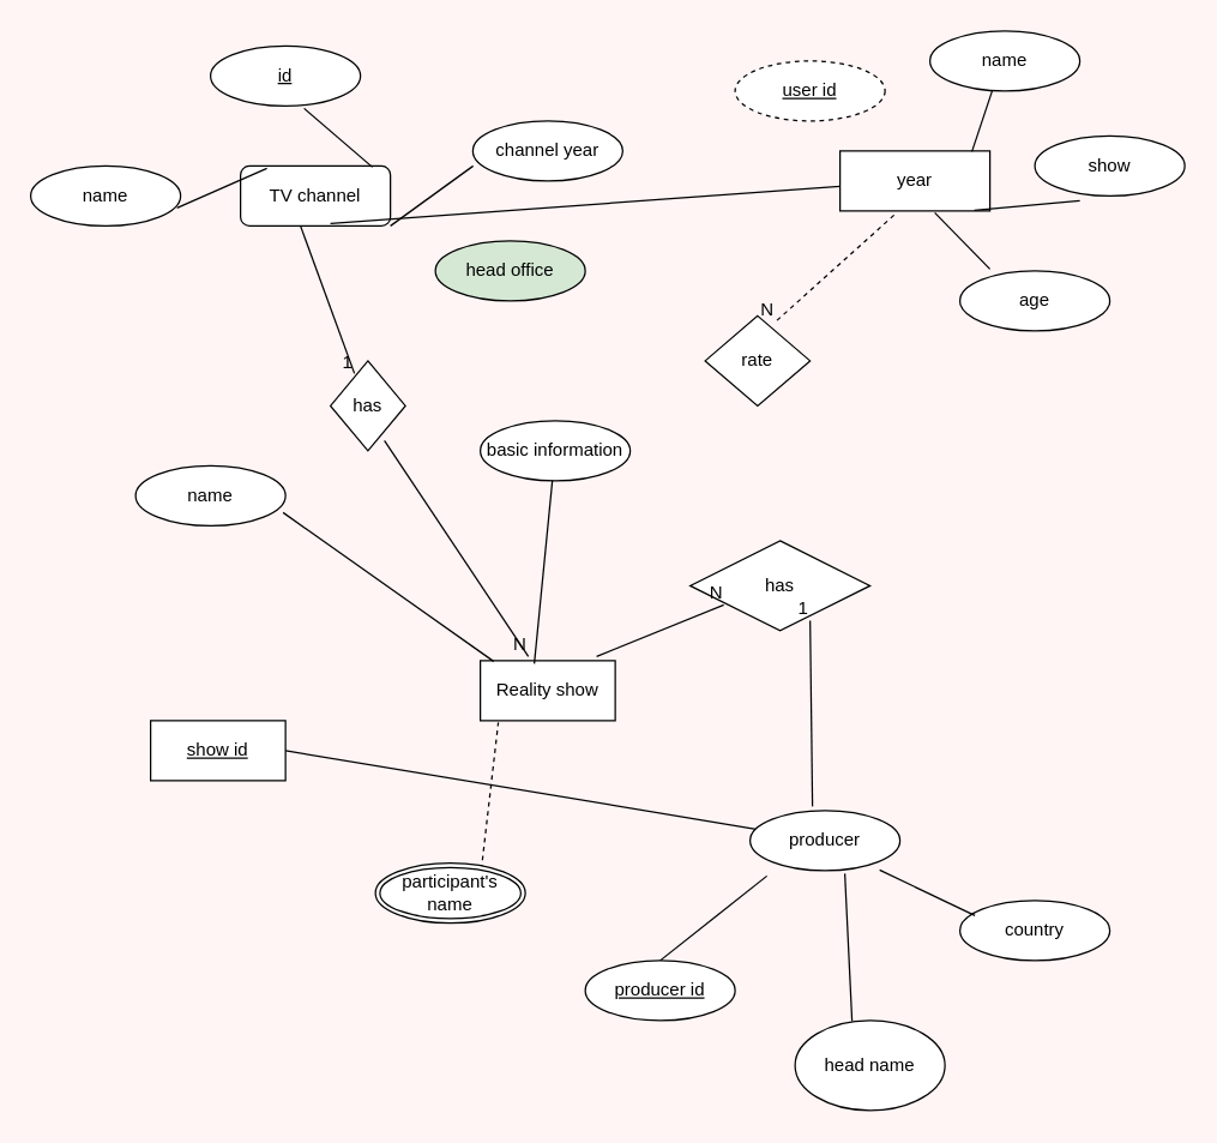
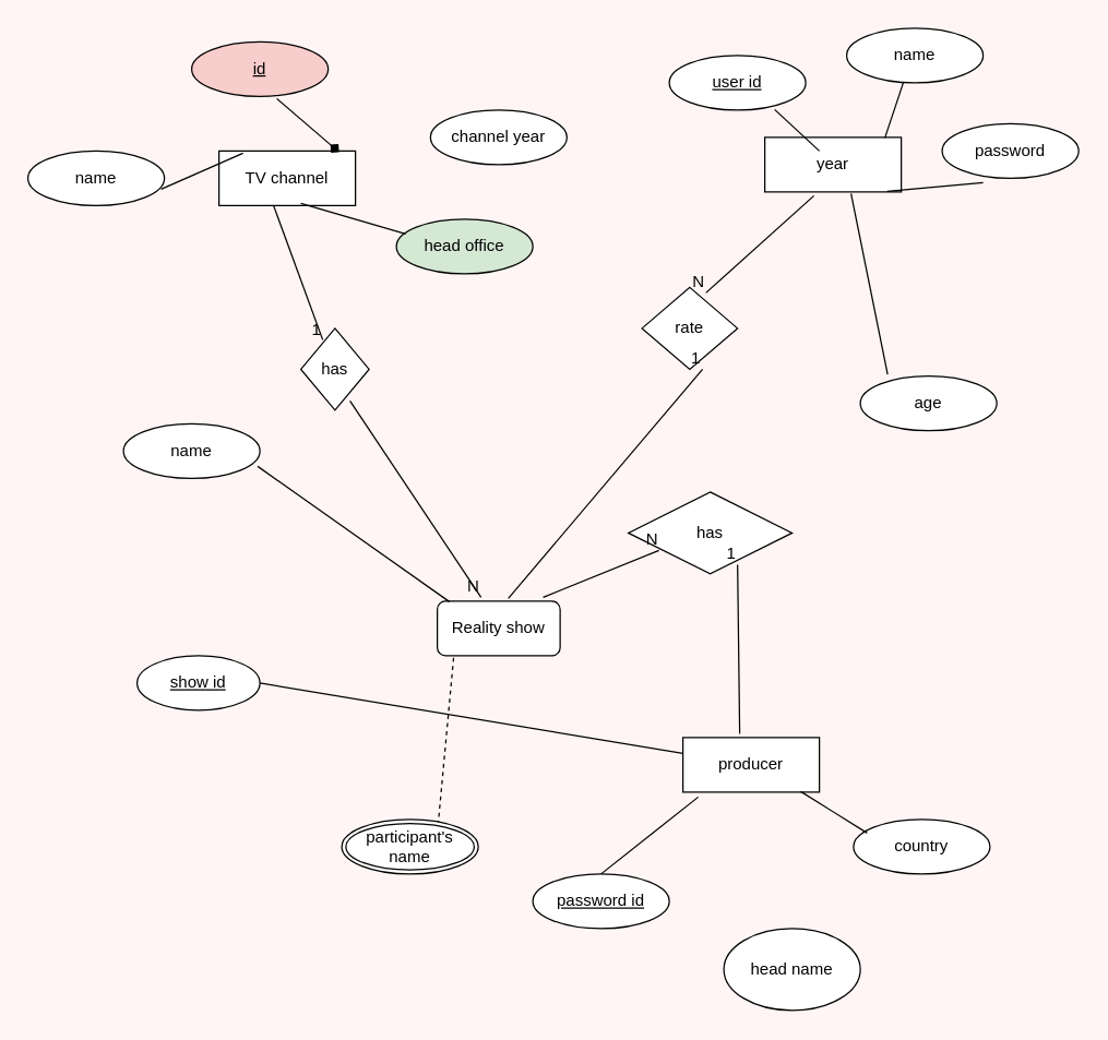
  <mxCell id="0" />
  <mxCell id="1" parent="0" />
- <mxCell id="2" value="Reality show" style="whiteSpace=wrap;html=1;align=center;" parent="1" vertex="1"><mxGeometry x="320" y="440" width="90" height="40" as="geometry" /></mxCell>
- <mxCell id="3" value="show id" style="whiteSpace=wrap;html=1;align=center;fontStyle=4;rounded=0;" vertex="1" parent="1"><mxGeometry x="100" y="480" width="90" height="40" as="geometry" /></mxCell>
+ <mxCell id="2" value="Reality show" style="whiteSpace=wrap;html=1;align=center;rounded=1;" parent="1" vertex="1"><mxGeometry x="320" y="440" width="90" height="40" as="geometry" /></mxCell>
+ <mxCell id="3" value="show id" style="ellipse;whiteSpace=wrap;html=1;align=center;fontStyle=4;" vertex="1" parent="1"><mxGeometry x="100" y="480" width="90" height="40" as="geometry" /></mxCell>
  <mxCell id="4" value="" style="endArrow=none;html=1;rounded=0;exitX=1;exitY=0.5;exitDx=0;exitDy=0;" edge="1" parent="1" source="3" target="12"><mxGeometry relative="1" as="geometry"><mxPoint x="210" y="510" as="sourcePoint" /><mxPoint x="290" y="510" as="targetPoint" /></mxGeometry></mxCell>
  <mxCell id="5" value="name" style="ellipse;whiteSpace=wrap;html=1;align=center;" vertex="1" parent="1"><mxGeometry x="90" y="310" width="100" height="40" as="geometry" /></mxCell>
  <mxCell id="6" value="" style="endArrow=none;html=1;rounded=0;exitX=0.984;exitY=0.78;exitDx=0;exitDy=0;exitPerimeter=0;entryX=0.098;entryY=0.01;entryDx=0;entryDy=0;entryPerimeter=0;" edge="1" parent="1" source="5" target="2"><mxGeometry relative="1" as="geometry"><mxPoint x="180" y="400" as="sourcePoint" /><mxPoint x="340" y="400" as="targetPoint" /></mxGeometry></mxCell>
- <mxCell id="7" value="basic information" style="ellipse;whiteSpace=wrap;html=1;align=center;" vertex="1" parent="1"><mxGeometry x="320" y="280" width="100" height="40" as="geometry" /></mxCell>
- <mxCell id="8" value="" style="endArrow=none;html=1;rounded=0;exitX=0.4;exitY=0.05;exitDx=0;exitDy=0;exitPerimeter=0;" edge="1" parent="1" source="2" target="7"><mxGeometry relative="1" as="geometry"><mxPoint x="290" y="500" as="sourcePoint" /><mxPoint x="380" y="340" as="targetPoint" /><Array as="points" /></mxGeometry></mxCell>
  <mxCell id="9" value="" style="endArrow=none;html=1;rounded=0;exitX=0.7;exitY=0.25;exitDx=0;exitDy=0;exitPerimeter=0;entryX=0.133;entryY=1.03;entryDx=0;entryDy=0;entryPerimeter=0;dashed=1;" edge="1" parent="1" source="10" target="2"><mxGeometry relative="1" as="geometry"><mxPoint x="308.8" y="589.2" as="sourcePoint" /><mxPoint x="340" y="500" as="targetPoint" /></mxGeometry></mxCell>
- <mxCell id="10" value="participant's name" style="ellipse;shape=doubleEllipse;margin=3;whiteSpace=wrap;html=1;align=center;" vertex="1" parent="1"><mxGeometry x="250" y="575" width="100" height="40" as="geometry" /></mxCell>
+ <mxCell id="10" value="participant's name" style="ellipse;shape=doubleEllipse;margin=3;whiteSpace=wrap;html=1;align=center;" vertex="1" parent="1"><mxGeometry x="250" y="600" width="100" height="40" as="geometry" /></mxCell>
  <mxCell id="11" value="has" style="shape=rhombus;perimeter=rhombusPerimeter;whiteSpace=wrap;html=1;align=center;" vertex="1" parent="1"><mxGeometry x="460" y="360" width="120" height="60" as="geometry" /></mxCell>
- <mxCell id="12" value="producer" style="ellipse;whiteSpace=wrap;html=1;align=center;" vertex="1" parent="1"><mxGeometry x="500" y="540" width="100" height="40" as="geometry" /></mxCell>
- <mxCell id="13" value="producer id" style="ellipse;whiteSpace=wrap;html=1;align=center;fontStyle=4;" vertex="1" parent="1"><mxGeometry x="390" y="640" width="100" height="40" as="geometry" /></mxCell>
+ <mxCell id="12" value="producer" style="whiteSpace=wrap;html=1;align=center;" vertex="1" parent="1"><mxGeometry x="500" y="540" width="100" height="40" as="geometry" /></mxCell>
+ <mxCell id="13" value="password id" style="ellipse;whiteSpace=wrap;html=1;align=center;fontStyle=4;" vertex="1" parent="1"><mxGeometry x="390" y="640" width="100" height="40" as="geometry" /></mxCell>
  <mxCell id="14" value="head name" style="ellipse;whiteSpace=wrap;html=1;align=center;" vertex="1" parent="1"><mxGeometry x="530" y="680" width="100" height="60" as="geometry" /></mxCell>
- <mxCell id="15" value="country" style="ellipse;whiteSpace=wrap;html=1;align=center;" vertex="1" parent="1"><mxGeometry x="640" y="600" width="100" height="40" as="geometry" /></mxCell>
+ <mxCell id="15" value="country" style="ellipse;whiteSpace=wrap;html=1;align=center;" vertex="1" parent="1"><mxGeometry x="625" y="600" width="100" height="40" as="geometry" /></mxCell>
  <mxCell id="16" value="" style="endArrow=none;html=1;rounded=0;exitX=0.5;exitY=0;exitDx=0;exitDy=0;entryX=0.112;entryY=1.09;entryDx=0;entryDy=0;entryPerimeter=0;" edge="1" parent="1" source="13" target="12"><mxGeometry relative="1" as="geometry"><mxPoint x="460" y="570" as="sourcePoint" /><mxPoint x="620" y="570" as="targetPoint" /></mxGeometry></mxCell>
  <mxCell id="17" value="" style="endArrow=none;html=1;rounded=0;exitX=0.1;exitY=0.25;exitDx=0;exitDy=0;exitPerimeter=0;entryX=0.864;entryY=0.99;entryDx=0;entryDy=0;entryPerimeter=0;" edge="1" parent="1" source="15" target="12"><mxGeometry relative="1" as="geometry"><mxPoint x="460" y="570" as="sourcePoint" /><mxPoint x="590" y="560" as="targetPoint" /></mxGeometry></mxCell>
- <mxCell id="18" value="" style="endArrow=none;html=1;rounded=0;exitX=0.38;exitY=0.007;exitDx=0;exitDy=0;exitPerimeter=0;entryX=0.632;entryY=1.05;entryDx=0;entryDy=0;entryPerimeter=0;" edge="1" parent="1" source="14" target="12"><mxGeometry relative="1" as="geometry"><mxPoint x="460" y="570" as="sourcePoint" /><mxPoint x="550" y="580" as="targetPoint" /></mxGeometry></mxCell>
  <mxCell id="19" value="" style="endArrow=none;html=1;rounded=0;exitX=0.416;exitY=-0.07;exitDx=0;exitDy=0;exitPerimeter=0;entryX=0.667;entryY=0.887;entryDx=0;entryDy=0;entryPerimeter=0;" edge="1" parent="1" source="12" target="11"><mxGeometry relative="1" as="geometry"><mxPoint x="460" y="570" as="sourcePoint" /><mxPoint x="620" y="570" as="targetPoint" /></mxGeometry></mxCell>
  <mxCell id="20" value="1" style="resizable=0;html=1;whiteSpace=wrap;align=right;verticalAlign=bottom;" connectable="0" vertex="1" parent="19"><mxGeometry x="1" relative="1" as="geometry" /></mxCell>
  <mxCell id="21" value="" style="endArrow=none;html=1;rounded=0;exitX=0.862;exitY=-0.07;exitDx=0;exitDy=0;exitPerimeter=0;entryX=0.187;entryY=0.713;entryDx=0;entryDy=0;entryPerimeter=0;" edge="1" parent="1" source="2" target="11"><mxGeometry relative="1" as="geometry"><mxPoint x="450" y="470" as="sourcePoint" /><mxPoint x="620" y="570" as="targetPoint" /></mxGeometry></mxCell>
  <mxCell id="22" value="N" style="resizable=0;html=1;whiteSpace=wrap;align=right;verticalAlign=bottom;" connectable="0" vertex="1" parent="21"><mxGeometry x="1" relative="1" as="geometry" /></mxCell>
- <mxCell id="23" value="TV channel" style="whiteSpace=wrap;html=1;align=center;rounded=1;" vertex="1" parent="1"><mxGeometry x="160" y="110" width="100" height="40" as="geometry" /></mxCell>
+ <mxCell id="23" value="TV channel" style="whiteSpace=wrap;html=1;align=center;" vertex="1" parent="1"><mxGeometry x="160" y="110" width="100" height="40" as="geometry" /></mxCell>
  <mxCell id="24" value="has" style="shape=rhombus;perimeter=rhombusPerimeter;whiteSpace=wrap;html=1;align=center;" vertex="1" parent="1"><mxGeometry x="220" y="240" width="50" height="60" as="geometry" /></mxCell>
  <mxCell id="25" value="name" style="ellipse;whiteSpace=wrap;html=1;align=center;" vertex="1" parent="1"><mxGeometry x="20" y="110" width="100" height="40" as="geometry" /></mxCell>
- <mxCell id="26" value="id" style="ellipse;whiteSpace=wrap;html=1;align=center;fontStyle=4;" vertex="1" parent="1"><mxGeometry x="140" y="30" width="100" height="40" as="geometry" /></mxCell>
+ <mxCell id="26" value="id" style="ellipse;whiteSpace=wrap;html=1;align=center;fontStyle=4;fillColor=#f8cecc;" vertex="1" parent="1"><mxGeometry x="140" y="30" width="100" height="40" as="geometry" /></mxCell>
  <mxCell id="27" value="channel year" style="ellipse;whiteSpace=wrap;html=1;align=center;" vertex="1" parent="1"><mxGeometry x="315" y="80" width="100" height="40" as="geometry" /></mxCell>
  <mxCell id="28" value="head office" style="ellipse;whiteSpace=wrap;html=1;align=center;fillColor=#d5e8d4;" vertex="1" parent="1"><mxGeometry x="290" y="160" width="100" height="40" as="geometry" /></mxCell>
  <mxCell id="29" value="" style="endArrow=none;html=1;rounded=0;exitX=0.976;exitY=0.7;exitDx=0;exitDy=0;exitPerimeter=0;entryX=0.176;entryY=0.04;entryDx=0;entryDy=0;entryPerimeter=0;" edge="1" parent="1" source="25" target="23"><mxGeometry relative="1" as="geometry"><mxPoint x="460" y="270" as="sourcePoint" /><mxPoint x="620" y="270" as="targetPoint" /></mxGeometry></mxCell>
- <mxCell id="30" value="" style="endArrow=none;html=1;rounded=0;exitX=0.624;exitY=1.04;exitDx=0;exitDy=0;exitPerimeter=0;entryX=0.88;entryY=0.02;entryDx=0;entryDy=0;entryPerimeter=0;" edge="1" parent="1" source="26" target="23"><mxGeometry relative="1" as="geometry"><mxPoint x="460" y="270" as="sourcePoint" /><mxPoint x="620" y="270" as="targetPoint" /></mxGeometry></mxCell>
- <mxCell id="31" value="" style="endArrow=none;html=1;rounded=0;exitX=1;exitY=1;exitDx=0;exitDy=0;entryX=0.002;entryY=0.75;entryDx=0;entryDy=0;entryPerimeter=0;" edge="1" parent="1" source="23" target="27"><mxGeometry relative="1" as="geometry"><mxPoint x="460" y="270" as="sourcePoint" /><mxPoint x="620" y="270" as="targetPoint" /></mxGeometry></mxCell>
- <mxCell id="32" value="" style="endArrow=none;html=1;rounded=0;exitX=0.6;exitY=0.96;exitDx=0;exitDy=0;exitPerimeter=0;" edge="1" parent="1" source="23" target="37"><mxGeometry relative="1" as="geometry"><mxPoint x="460" y="270" as="sourcePoint" /><mxPoint x="620" y="270" as="targetPoint" /></mxGeometry></mxCell>
+ <mxCell id="30" value="" style="endArrow=diamond;html=1;rounded=0;exitX=0.624;exitY=1.04;exitDx=0;exitDy=0;exitPerimeter=0;entryX=0.88;entryY=0.02;entryDx=0;entryDy=0;entryPerimeter=0;" edge="1" parent="1" source="26" target="23"><mxGeometry relative="1" as="geometry"><mxPoint x="460" y="270" as="sourcePoint" /><mxPoint x="620" y="270" as="targetPoint" /></mxGeometry></mxCell>
+ <mxCell id="32" value="" style="endArrow=none;html=1;rounded=0;exitX=0.6;exitY=0.96;exitDx=0;exitDy=0;exitPerimeter=0;entryX=0.068;entryY=0.27;entryDx=0;entryDy=0;entryPerimeter=0;" edge="1" parent="1" source="23" target="28"><mxGeometry relative="1" as="geometry"><mxPoint x="460" y="270" as="sourcePoint" /><mxPoint x="620" y="270" as="targetPoint" /></mxGeometry></mxCell>
  <mxCell id="33" value="" style="endArrow=none;html=1;rounded=0;exitX=0.4;exitY=1;exitDx=0;exitDy=0;exitPerimeter=0;entryX=0.32;entryY=0.14;entryDx=0;entryDy=0;entryPerimeter=0;" edge="1" parent="1" source="23" target="24"><mxGeometry relative="1" as="geometry"><mxPoint x="460" y="270" as="sourcePoint" /><mxPoint x="620" y="270" as="targetPoint" /></mxGeometry></mxCell>
  <mxCell id="34" value="1" style="resizable=0;html=1;whiteSpace=wrap;align=right;verticalAlign=bottom;" connectable="0" vertex="1" parent="33"><mxGeometry x="1" relative="1" as="geometry" /></mxCell>
  <mxCell id="35" value="" style="endArrow=none;html=1;rounded=0;exitX=0.72;exitY=0.887;exitDx=0;exitDy=0;exitPerimeter=0;entryX=0.356;entryY=-0.07;entryDx=0;entryDy=0;entryPerimeter=0;" edge="1" parent="1" source="24" target="2"><mxGeometry relative="1" as="geometry"><mxPoint x="460" y="270" as="sourcePoint" /><mxPoint x="620" y="270" as="targetPoint" /></mxGeometry></mxCell>
  <mxCell id="36" value="N" style="resizable=0;html=1;whiteSpace=wrap;align=right;verticalAlign=bottom;" connectable="0" vertex="1" parent="35"><mxGeometry x="1" relative="1" as="geometry" /></mxCell>
  <mxCell id="37" value="year" style="whiteSpace=wrap;html=1;align=center;" vertex="1" parent="1"><mxGeometry x="560" y="100" width="100" height="40" as="geometry" /></mxCell>
  <mxCell id="38" value="rate" style="shape=rhombus;perimeter=rhombusPerimeter;whiteSpace=wrap;html=1;align=center;" vertex="1" parent="1"><mxGeometry x="470" y="210" width="70" height="60" as="geometry" /></mxCell>
- <mxCell id="39" value="user id" style="ellipse;whiteSpace=wrap;html=1;align=center;fontStyle=4;dashed=1;" vertex="1" parent="1"><mxGeometry x="490" y="40" width="100" height="40" as="geometry" /></mxCell>
+ <mxCell id="39" value="user id" style="ellipse;whiteSpace=wrap;html=1;align=center;fontStyle=4;" vertex="1" parent="1"><mxGeometry x="490" y="40" width="100" height="40" as="geometry" /></mxCell>
  <mxCell id="40" value="name" style="ellipse;whiteSpace=wrap;html=1;align=center;" vertex="1" parent="1"><mxGeometry x="620" y="20" width="100" height="40" as="geometry" /></mxCell>
- <mxCell id="41" value="show" style="ellipse;whiteSpace=wrap;html=1;align=center;" vertex="1" parent="1"><mxGeometry x="690" y="90" width="100" height="40" as="geometry" /></mxCell>
- <mxCell id="42" value="age" style="ellipse;whiteSpace=wrap;html=1;align=center;" vertex="1" parent="1"><mxGeometry x="640" y="180" width="100" height="40" as="geometry" /></mxCell>
- <mxCell id="45" value="" style="endArrow=none;html=1;rounded=0;entryX=0.669;entryY=0.067;entryDx=0;entryDy=0;entryPerimeter=0;exitX=0.36;exitY=1.07;exitDx=0;exitDy=0;exitPerimeter=0;dashed=1;" edge="1" parent="1" source="37" target="38"><mxGeometry relative="1" as="geometry"><mxPoint x="460" y="170" as="sourcePoint" /><mxPoint x="620" y="170" as="targetPoint" /></mxGeometry></mxCell>
+ <mxCell id="41" value="password" style="ellipse;whiteSpace=wrap;html=1;align=center;" vertex="1" parent="1"><mxGeometry x="690" y="90" width="100" height="40" as="geometry" /></mxCell>
+ <mxCell id="42" value="age" style="ellipse;whiteSpace=wrap;html=1;align=center;" vertex="1" parent="1"><mxGeometry x="630" y="275" width="100" height="40" as="geometry" /></mxCell>
+ <mxCell id="43" value="" style="endArrow=none;html=1;rounded=0;exitX=0.578;exitY=-0.05;exitDx=0;exitDy=0;exitPerimeter=0;entryX=0.634;entryY=1;entryDx=0;entryDy=0;entryPerimeter=0;" edge="1" parent="1" source="2" target="38"><mxGeometry relative="1" as="geometry"><mxPoint x="460" y="170" as="sourcePoint" /><mxPoint x="620" y="170" as="targetPoint" /></mxGeometry></mxCell>
+ <mxCell id="44" value="1" style="resizable=0;html=1;whiteSpace=wrap;align=right;verticalAlign=bottom;" connectable="0" vertex="1" parent="43"><mxGeometry x="1" relative="1" as="geometry" /></mxCell>
+ <mxCell id="45" value="" style="endArrow=none;html=1;rounded=0;entryX=0.669;entryY=0.067;entryDx=0;entryDy=0;entryPerimeter=0;exitX=0.36;exitY=1.07;exitDx=0;exitDy=0;exitPerimeter=0;" edge="1" parent="1" source="37" target="38"><mxGeometry relative="1" as="geometry"><mxPoint x="460" y="170" as="sourcePoint" /><mxPoint x="620" y="170" as="targetPoint" /></mxGeometry></mxCell>
  <mxCell id="46" value="N" style="resizable=0;html=1;whiteSpace=wrap;align=right;verticalAlign=bottom;" connectable="0" vertex="1" parent="45"><mxGeometry x="1" relative="1" as="geometry" /></mxCell>
+ <mxCell id="47" value="" style="endArrow=none;html=1;rounded=0;exitX=0.772;exitY=0.99;exitDx=0;exitDy=0;exitPerimeter=0;entryX=0.4;entryY=0.25;entryDx=0;entryDy=0;entryPerimeter=0;" edge="1" parent="1" source="39" target="37"><mxGeometry relative="1" as="geometry"><mxPoint x="460" y="170" as="sourcePoint" /><mxPoint x="620" y="170" as="targetPoint" /></mxGeometry></mxCell>
  <mxCell id="48" value="" style="endArrow=none;html=1;rounded=0;exitX=0.416;exitY=0.99;exitDx=0;exitDy=0;exitPerimeter=0;entryX=0.88;entryY=0.01;entryDx=0;entryDy=0;entryPerimeter=0;" edge="1" parent="1" source="40" target="37"><mxGeometry relative="1" as="geometry"><mxPoint x="460" y="170" as="sourcePoint" /><mxPoint x="620" y="170" as="targetPoint" /></mxGeometry></mxCell>
  <mxCell id="49" value="" style="endArrow=none;html=1;rounded=0;entryX=0.3;entryY=1.08;entryDx=0;entryDy=0;entryPerimeter=0;exitX=0.896;exitY=0.99;exitDx=0;exitDy=0;exitPerimeter=0;" edge="1" parent="1" source="37" target="41"><mxGeometry relative="1" as="geometry"><mxPoint x="650" y="170" as="sourcePoint" /><mxPoint x="620" y="170" as="targetPoint" /></mxGeometry></mxCell>
  <mxCell id="50" value="" style="endArrow=none;html=1;rounded=0;entryX=0.2;entryY=-0.03;entryDx=0;entryDy=0;entryPerimeter=0;exitX=0.632;exitY=1.03;exitDx=0;exitDy=0;exitPerimeter=0;" edge="1" parent="1" source="37" target="42"><mxGeometry relative="1" as="geometry"><mxPoint x="460" y="170" as="sourcePoint" /><mxPoint x="620" y="170" as="targetPoint" /></mxGeometry></mxCell>
